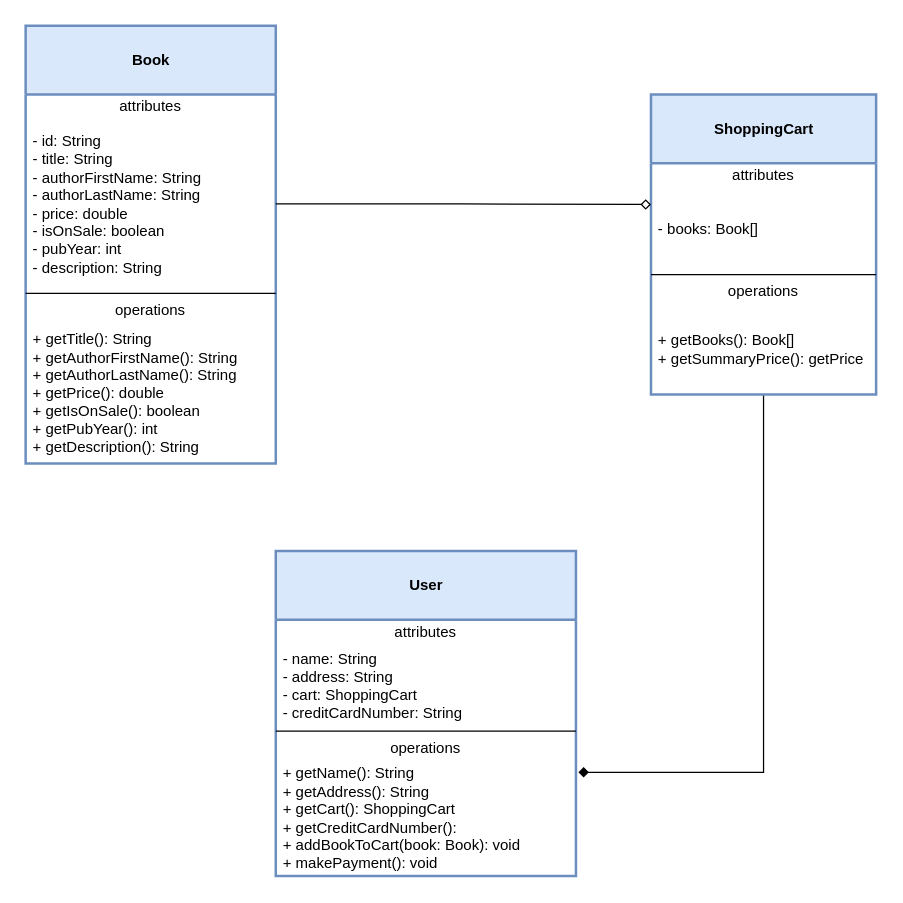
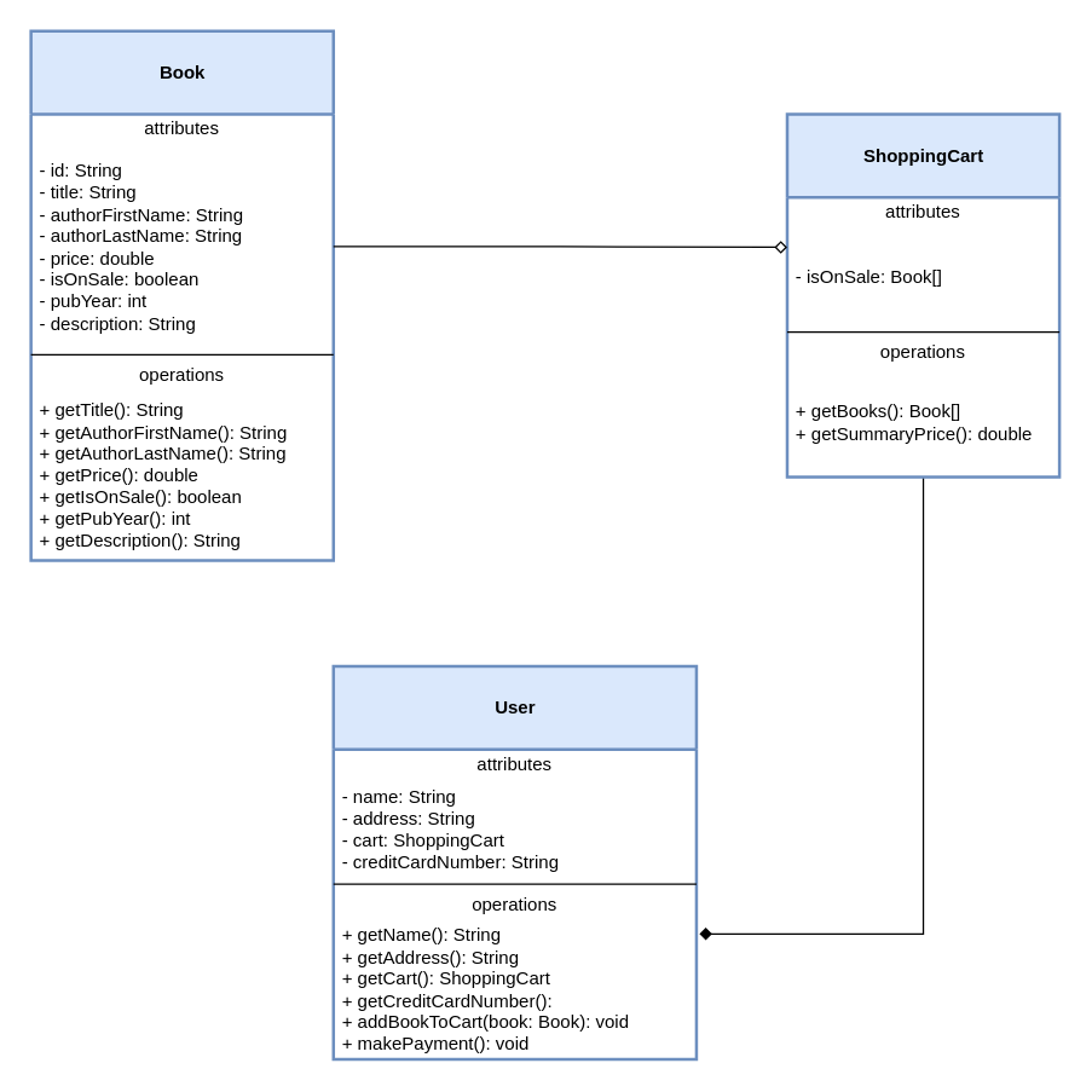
  <mxCell id="0" />
  <mxCell id="1" parent="0" />
  <mxCell id="2" value="&lt;br&gt;&lt;b&gt;Book&lt;/b&gt;&lt;br&gt;" style="swimlane;fontStyle=0;align=center;verticalAlign=top;childLayout=stackLayout;horizontal=1;startSize=55;horizontalStack=0;resizeParent=1;resizeParentMax=0;resizeLast=0;collapsible=0;marginBottom=0;html=1;fillColor=#dae8fc;strokeColor=#6c8ebf;strokeWidth=2;swimlaneLine=1;rounded=0;shadow=0;sketch=0;glass=0;" vertex="1" parent="1"><mxGeometry x="20" y="20" width="200" height="350" as="geometry" /></mxCell>
  <mxCell id="3" value="attributes" style="text;html=1;strokeColor=none;fillColor=none;align=center;verticalAlign=middle;spacingLeft=4;spacingRight=4;overflow=hidden;rotatable=0;points=[[0,0.5],[1,0.5]];portConstraint=eastwest;" vertex="1" parent="2"><mxGeometry y="55" width="200" height="20" as="geometry" /></mxCell>
  <mxCell id="4" value="&lt;div&gt;- id: String&lt;br&gt;&lt;/div&gt;&lt;div&gt;- title: String&lt;/div&gt;&lt;div&gt;- authorFirstName: String&lt;/div&gt;&lt;div&gt;- authorLastName: String&lt;/div&gt;&lt;div&gt;- price: double&lt;/div&gt;&lt;div&gt;- isOnSale: boolean&lt;/div&gt;&lt;div&gt;- pubYear: int&lt;/div&gt;&lt;div&gt;- description: String&lt;br&gt;&lt;/div&gt;" style="text;html=1;strokeColor=none;fillColor=none;align=left;verticalAlign=middle;spacingLeft=4;spacingRight=4;overflow=hidden;rotatable=0;points=[[0,0.5],[1,0.5]];portConstraint=eastwest;" vertex="1" parent="2"><mxGeometry y="75" width="200" height="135" as="geometry" /></mxCell>
  <mxCell id="5" value="" style="line;strokeWidth=1;fillColor=none;align=left;verticalAlign=middle;spacingTop=-1;spacingLeft=3;spacingRight=3;rotatable=0;labelPosition=right;points=[];portConstraint=eastwest;" vertex="1" parent="2"><mxGeometry y="210" width="200" height="8" as="geometry" /></mxCell>
  <mxCell id="6" value="operations" style="text;html=1;strokeColor=none;fillColor=none;align=center;verticalAlign=middle;spacingLeft=4;spacingRight=4;overflow=hidden;rotatable=0;points=[[0,0.5],[1,0.5]];portConstraint=eastwest;" vertex="1" parent="2"><mxGeometry y="218" width="200" height="20" as="geometry" /></mxCell>
  <mxCell id="7" value="&lt;div&gt;+ getTitle(): String&lt;br&gt;&lt;/div&gt;&lt;div&gt;+ getAuthorFirstName(): String&lt;/div&gt;&lt;div&gt;+ getAuthorLastName(): String&lt;/div&gt;&lt;div&gt;+ getPrice(): double&lt;/div&gt;&lt;div&gt;+ getIsOnSale(): boolean&lt;/div&gt;&lt;div&gt;+ getPubYear(): int&lt;/div&gt;&lt;div&gt;+ getDescription(): String&lt;br&gt;&lt;/div&gt;" style="text;html=1;strokeColor=none;fillColor=none;align=left;verticalAlign=middle;spacingLeft=4;spacingRight=4;overflow=hidden;rotatable=0;points=[[0,0.5],[1,0.5]];portConstraint=eastwest;" vertex="1" parent="2"><mxGeometry y="238" width="200" height="112" as="geometry" /></mxCell>
  <mxCell id="8" style="edgeStyle=orthogonalEdgeStyle;rounded=0;orthogonalLoop=1;jettySize=auto;html=1;entryX=1.008;entryY=0.098;entryDx=0;entryDy=0;entryPerimeter=0;endArrow=diamond;endFill=1;strokeColor=default;" edge="1" parent="1" source="9" target="20"><mxGeometry relative="1" as="geometry" /></mxCell>
  <mxCell id="9" value="&lt;br&gt;&lt;b&gt;ShoppingCart&lt;/b&gt;" style="swimlane;fontStyle=0;align=center;verticalAlign=top;childLayout=stackLayout;horizontal=1;startSize=55;horizontalStack=0;resizeParent=1;resizeParentMax=0;resizeLast=0;collapsible=0;marginBottom=0;html=1;fillColor=#dae8fc;strokeColor=#6c8ebf;strokeWidth=2;swimlaneLine=1;rounded=0;shadow=0;sketch=0;glass=0;" vertex="1" parent="1"><mxGeometry x="520" y="75" width="180" height="240" as="geometry" /></mxCell>
  <mxCell id="10" value="attributes" style="text;html=1;strokeColor=none;fillColor=none;align=center;verticalAlign=middle;spacingLeft=4;spacingRight=4;overflow=hidden;rotatable=0;points=[[0,0.5],[1,0.5]];portConstraint=eastwest;" vertex="1" parent="9"><mxGeometry y="55" width="180" height="20" as="geometry" /></mxCell>
- <mxCell id="11" value="- books: Book[]" style="text;html=1;strokeColor=none;fillColor=none;align=left;verticalAlign=middle;spacingLeft=4;spacingRight=4;overflow=hidden;rotatable=0;points=[[0,0.5],[1,0.5]];portConstraint=eastwest;" vertex="1" parent="9"><mxGeometry y="75" width="180" height="65" as="geometry" /></mxCell>
+ <mxCell id="11" value="- isOnSale: Book[]" style="text;html=1;strokeColor=none;fillColor=none;align=left;verticalAlign=middle;spacingLeft=4;spacingRight=4;overflow=hidden;rotatable=0;points=[[0,0.5],[1,0.5]];portConstraint=eastwest;" vertex="1" parent="9"><mxGeometry y="75" width="180" height="65" as="geometry" /></mxCell>
  <mxCell id="12" value="" style="line;strokeWidth=1;fillColor=none;align=left;verticalAlign=middle;spacingTop=-1;spacingLeft=3;spacingRight=3;rotatable=0;labelPosition=right;points=[];portConstraint=eastwest;" vertex="1" parent="9"><mxGeometry y="140" width="180" height="8" as="geometry" /></mxCell>
  <mxCell id="13" value="operations" style="text;html=1;strokeColor=none;fillColor=none;align=center;verticalAlign=middle;spacingLeft=4;spacingRight=4;overflow=hidden;rotatable=0;points=[[0,0.5],[1,0.5]];portConstraint=eastwest;" vertex="1" parent="9"><mxGeometry y="148" width="180" height="20" as="geometry" /></mxCell>
- <mxCell id="14" value="&lt;div&gt;+ getBooks(): Book[]&lt;/div&gt;&lt;div&gt;+ getSummaryPrice(): getPrice&lt;br&gt;&lt;/div&gt;" style="text;html=1;strokeColor=none;fillColor=none;align=left;verticalAlign=middle;spacingLeft=4;spacingRight=4;overflow=hidden;rotatable=0;points=[[0,0.5],[1,0.5]];portConstraint=eastwest;" vertex="1" parent="9"><mxGeometry y="168" width="180" height="72" as="geometry" /></mxCell>
+ <mxCell id="14" value="&lt;div&gt;+ getBooks(): Book[]&lt;/div&gt;&lt;div&gt;+ getSummaryPrice(): double&lt;br&gt;&lt;/div&gt;" style="text;html=1;strokeColor=none;fillColor=none;align=left;verticalAlign=middle;spacingLeft=4;spacingRight=4;overflow=hidden;rotatable=0;points=[[0,0.5],[1,0.5]];portConstraint=eastwest;" vertex="1" parent="9"><mxGeometry y="168" width="180" height="72" as="geometry" /></mxCell>
  <mxCell id="15" value="&lt;br&gt;&lt;b&gt;User&lt;/b&gt;" style="swimlane;fontStyle=0;align=center;verticalAlign=top;childLayout=stackLayout;horizontal=1;startSize=55;horizontalStack=0;resizeParent=1;resizeParentMax=0;resizeLast=0;collapsible=0;marginBottom=0;html=1;fillColor=#dae8fc;strokeColor=#6c8ebf;strokeWidth=2;swimlaneLine=1;rounded=0;shadow=0;sketch=0;glass=0;" vertex="1" parent="1"><mxGeometry x="220" y="440" width="240" height="260" as="geometry" /></mxCell>
  <mxCell id="16" value="attributes" style="text;html=1;strokeColor=none;fillColor=none;align=center;verticalAlign=middle;spacingLeft=4;spacingRight=4;overflow=hidden;rotatable=0;points=[[0,0.5],[1,0.5]];portConstraint=eastwest;" vertex="1" parent="15"><mxGeometry y="55" width="240" height="20" as="geometry" /></mxCell>
  <mxCell id="17" value="&lt;div&gt;- name: String&lt;/div&gt;&lt;div&gt;- address: String&lt;/div&gt;&lt;div&gt;- cart: ShoppingCart&lt;br&gt;&lt;/div&gt;&lt;div&gt;- creditCardNumber: String&lt;br&gt;&lt;/div&gt;" style="text;html=1;strokeColor=none;fillColor=none;align=left;verticalAlign=middle;spacingLeft=4;spacingRight=4;overflow=hidden;rotatable=0;points=[[0,0.5],[1,0.5]];portConstraint=eastwest;" vertex="1" parent="15"><mxGeometry y="75" width="240" height="65" as="geometry" /></mxCell>
  <mxCell id="18" value="" style="line;strokeWidth=1;fillColor=none;align=left;verticalAlign=middle;spacingTop=-1;spacingLeft=3;spacingRight=3;rotatable=0;labelPosition=right;points=[];portConstraint=eastwest;" vertex="1" parent="15"><mxGeometry y="140" width="240" height="8" as="geometry" /></mxCell>
  <mxCell id="19" value="operations" style="text;html=1;strokeColor=none;fillColor=none;align=center;verticalAlign=middle;spacingLeft=4;spacingRight=4;overflow=hidden;rotatable=0;points=[[0,0.5],[1,0.5]];portConstraint=eastwest;" vertex="1" parent="15"><mxGeometry y="148" width="240" height="20" as="geometry" /></mxCell>
  <mxCell id="20" value="&lt;div&gt;+ getName(): String&lt;/div&gt;&lt;div&gt;+ getAddress(): String&lt;/div&gt;&lt;div&gt;+ getCart(): ShoppingCart&lt;/div&gt;&lt;div&gt;+ getCreditCardNumber(): &lt;br&gt;&lt;/div&gt;&lt;div&gt;+ addBookToCart(book: Book): void&lt;br&gt;&lt;/div&gt;&lt;div&gt;+ makePayment(): void&lt;/div&gt;" style="text;html=1;strokeColor=none;fillColor=none;align=left;verticalAlign=middle;spacingLeft=4;spacingRight=4;overflow=hidden;rotatable=0;points=[[0,0.5],[1,0.5]];portConstraint=eastwest;" vertex="1" parent="15"><mxGeometry y="168" width="240" height="92" as="geometry" /></mxCell>
  <mxCell id="21" style="edgeStyle=orthogonalEdgeStyle;rounded=0;orthogonalLoop=1;jettySize=auto;html=1;entryX=0;entryY=0.2;entryDx=0;entryDy=0;entryPerimeter=0;endArrow=diamond;endFill=0;strokeColor=default;" edge="1" parent="1" source="4" target="11"><mxGeometry relative="1" as="geometry" /></mxCell>
